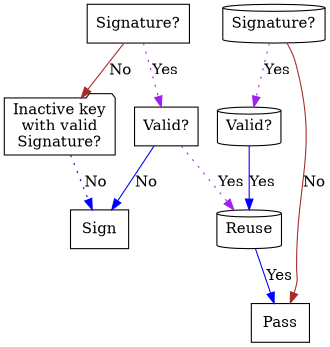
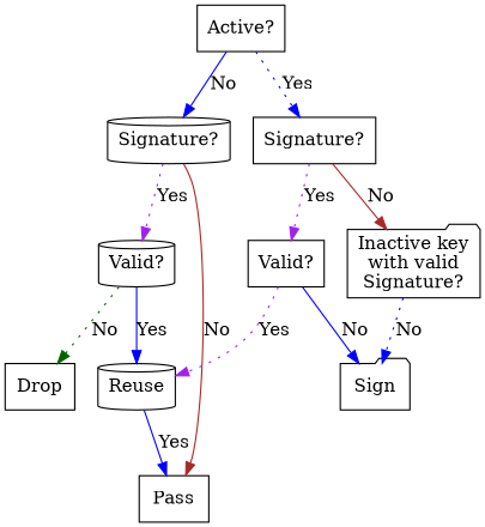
  digraph {
    node [shape=box]
    edge [color=blue style=dotted]
+   n1 [label="Active?"]
    n2 [label="Signature?"]
    n3 [label="Signature?" shape=cylinder]
    n4 [label="Valid?"]
    n5 [label="Inactive key\nwith valid\nSignature?" shape=folder]
    n6 [label="Valid?" shape=cylinder]
    n7 [label=Pass]
    n8 [label=Reuse shape=cylinder]
-   n9 [label=Sign]
+   n9 [label=Sign shape=folder]
+   n10 [label=Drop]
+   n1 -> n2 [label=Yes]
+   n1 -> n3 [label=No style=solid]
    n2 -> n4 [color=purple label=Yes]
    n2 -> n5 [color=brown label=No style=solid]
    n3 -> n6 [color=purple label=Yes]
    n3 -> n7 [color=brown label=No style=solid]
    n4 -> n8 [color=purple label=Yes]
    n4 -> n9 [label=No style=solid]
    n5 -> n9 [label=No]
    n6 -> n8 [label=Yes style=solid]
+   n6 -> n10 [color=darkgreen label=No]
    n8 -> n7 [label=Yes style=solid]
  }
